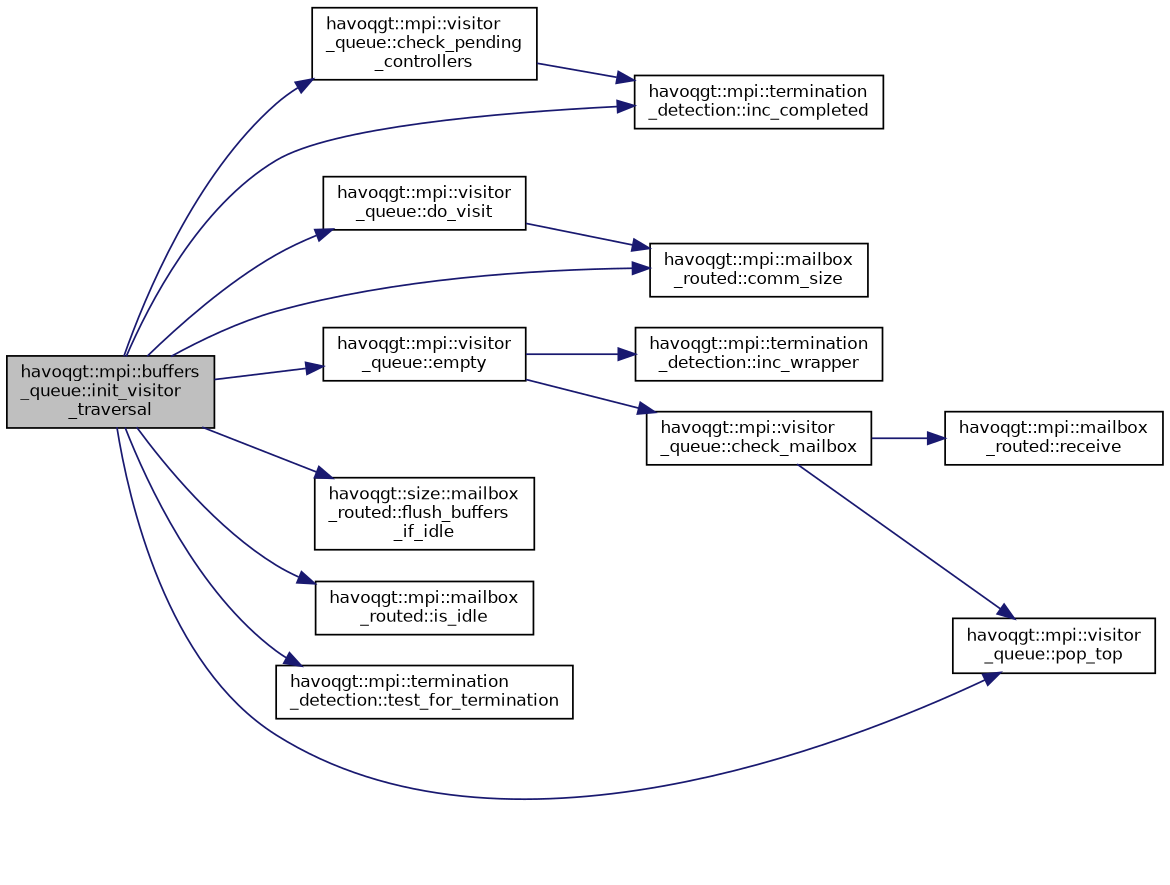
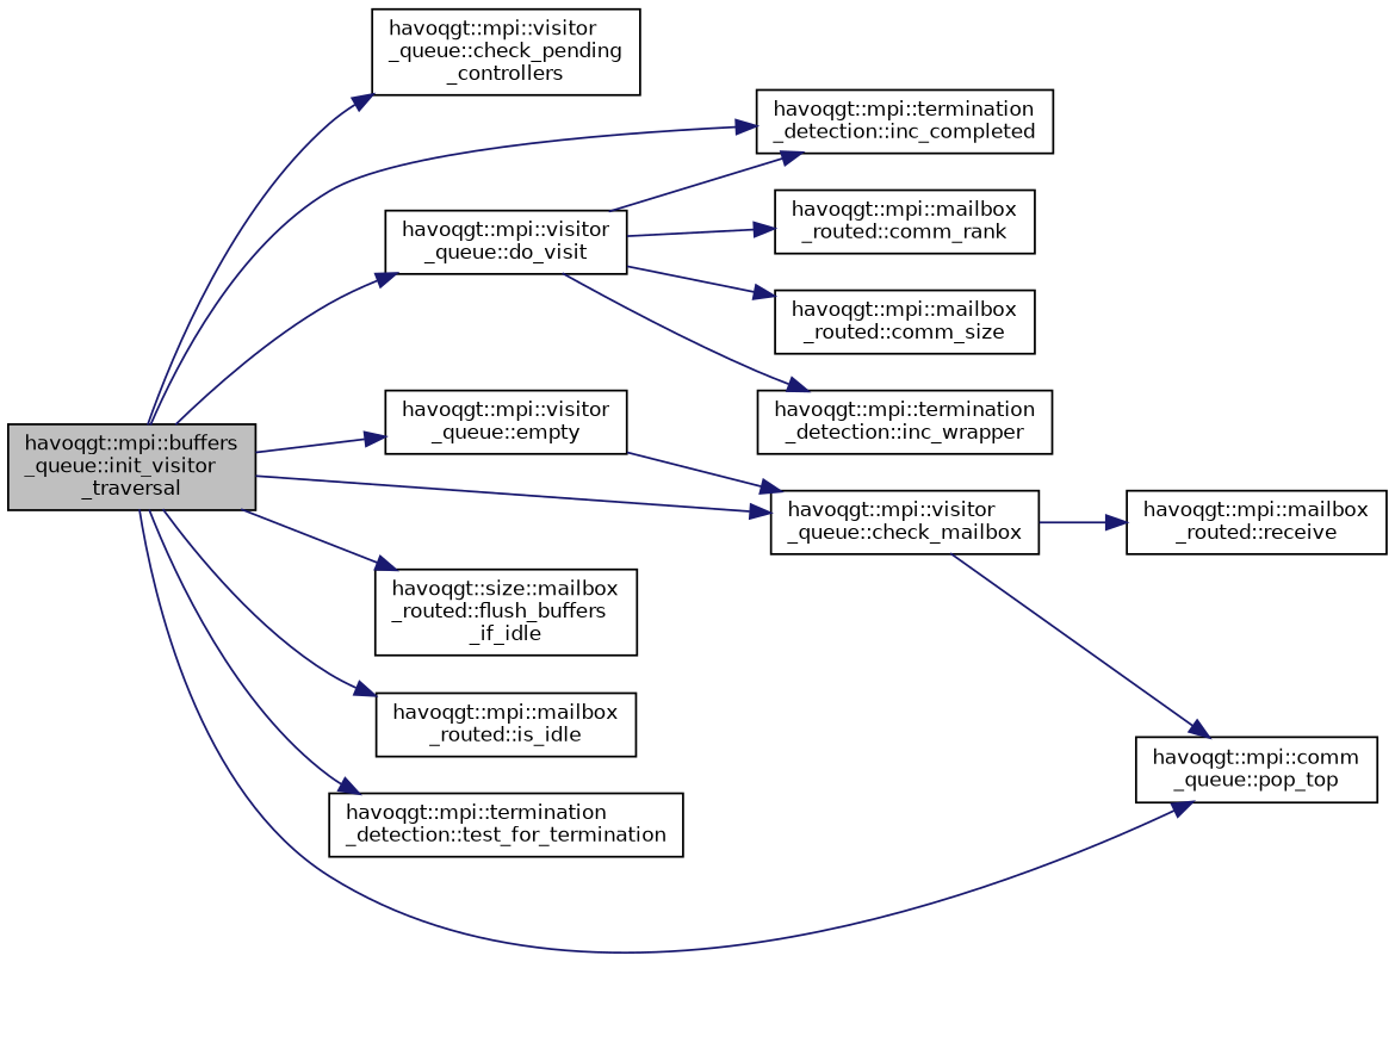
  digraph {
    rankdir=LR
    node [color=black fillcolor=white fontname=Helvetica fontsize=10 shape=record style=filled]
    edge [color=midnightblue fontname=Helvetica fontsize=10 labelfontname=Helvetica labelfontsize=10 style=solid]
    n1 [fillcolor=grey75 fontcolor=black height=0.2 label="havoqgt::mpi::buffers\l_queue::init_visitor\l_traversal" width=0.4]
    n2 [height=0.2 label="havoqgt::mpi::visitor\l_queue::do_visit" width=0.4]
    n3 [height=0.2 label="havoqgt::mpi::visitor\l_queue::check_mailbox" width=0.4]
    n4 [height=0.2 label="havoqgt::mpi::visitor\l_queue::check_pending\l_controllers" width=0.4]
    n5 [height=0.2 label="havoqgt::mpi::termination\l_detection::inc_completed" width=0.4]
    n6 [height=0.2 label="havoqgt::mpi::visitor\l_queue::empty" width=0.4]
-   n7 [height=0.2 label="havoqgt::mpi::visitor\l_queue::pop_top" width=0.4]
+   n7 [height=0.2 label="havoqgt::mpi::comm\l_queue::pop_top" width=0.4]
    n8 [height=0.2 label="havoqgt::size::mailbox\l_routed::flush_buffers\l_if_idle" width=0.4]
    n9 [height=0.2 label="havoqgt::mpi::mailbox\l_routed::is_idle" width=0.4]
    n10 [height=0.2 label="havoqgt::mpi::termination\l_detection::test_for_termination" width=0.4]
+   n11 [height=0.2 label="havoqgt::mpi::mailbox\l_routed::comm_rank" width=0.4]
    n12 [height=0.2 label="havoqgt::mpi::termination\l_detection::inc_wrapper" width=0.4]
    n13 [height=0.2 label="havoqgt::mpi::mailbox\l_routed::comm_size" width=0.4]
    n14 [height=0.2 label="havoqgt::mpi::mailbox\l_routed::receive" width=0.4]
    n1 -> n2
-   n1 -> n13
+   n1 -> n3
    n1 -> n4
    n1 -> n5
    n1 -> n6
    n1 -> n7
    n1 -> n8
    n1 -> n9
    n1 -> n10
-   n6 -> n12
+   n2 -> n11
+   n2 -> n12
    n2 -> n13
    n3 -> n7
    n3 -> n14
-   n4 -> n5
+   n2 -> n5
    n6 -> n3
  }
